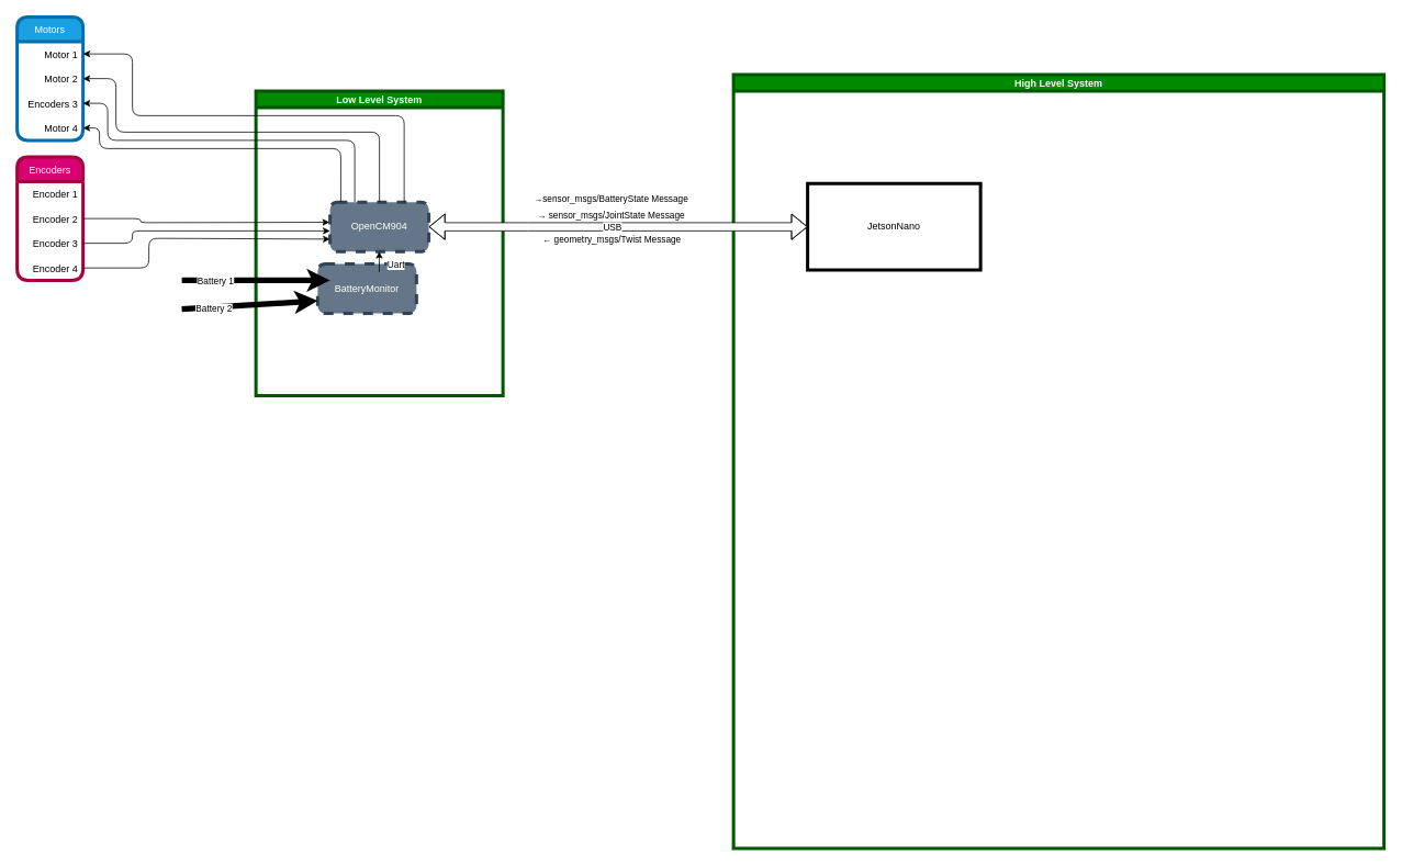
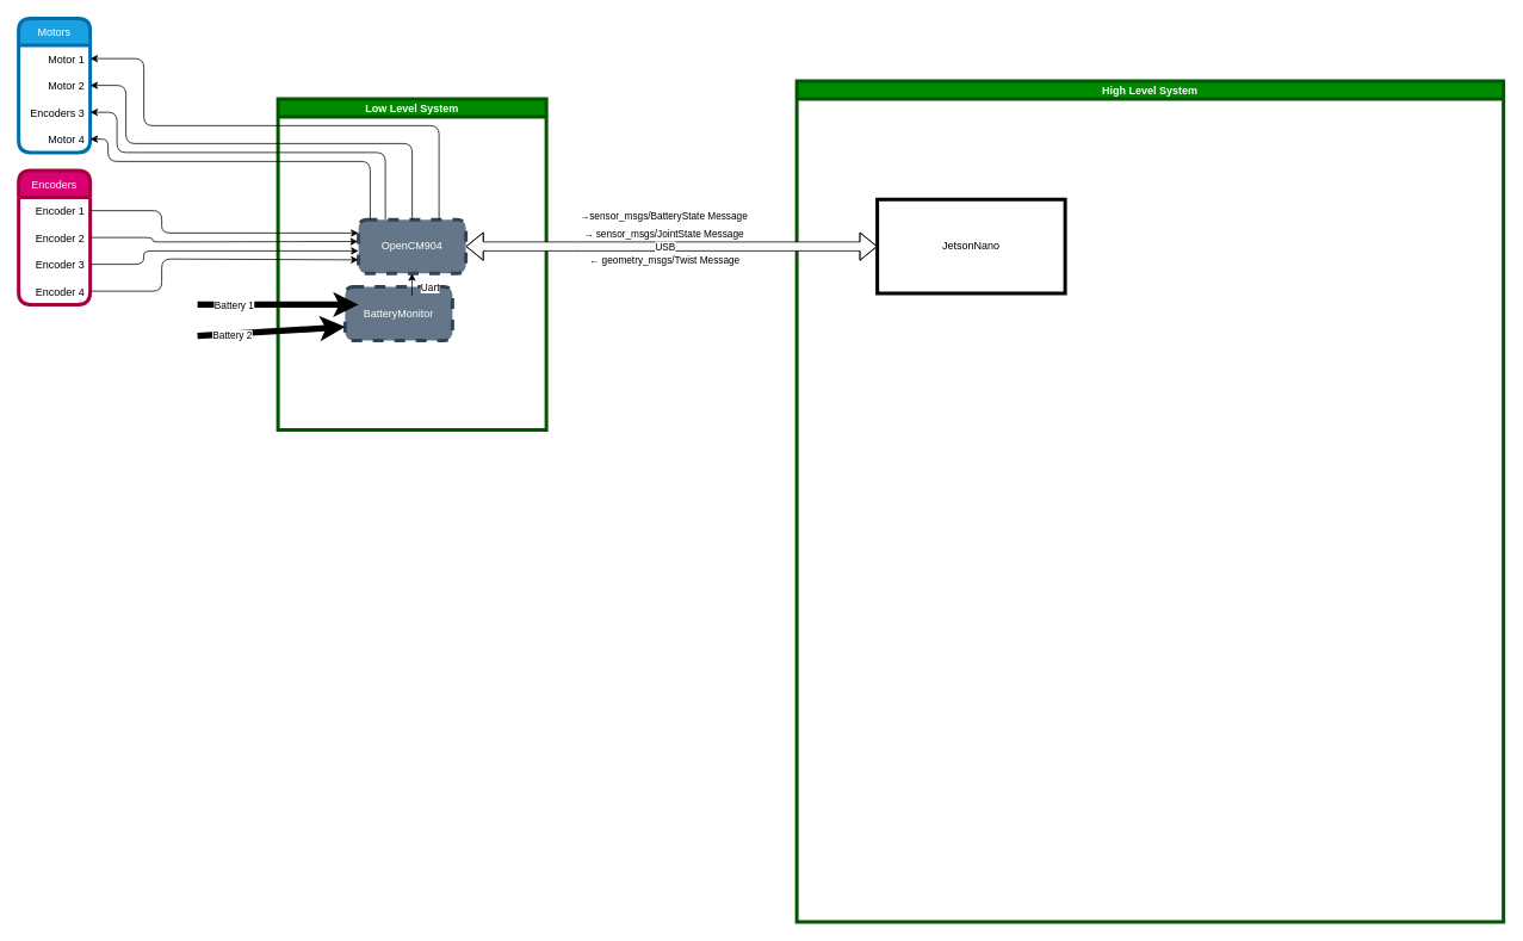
  <mxCell id="0" />
  <mxCell id="1" parent="0" />
  <mxCell id="2" value="Low Level System" style="swimlane;strokeColor=#005700;strokeWidth=4;fillColor=#008a00;fontStyle=1;startSize=20;fontColor=#ffffff;" parent="1" vertex="1"><mxGeometry x="310" y="110" width="300" height="370" as="geometry" /></mxCell>
  <mxCell id="3" value="OpenCM904" style="rounded=1;whiteSpace=wrap;html=1;dashed=1;strokeColor=#314354;strokeWidth=4;fillColor=#647687;fontColor=#ffffff;" parent="2" vertex="1"><mxGeometry x="90" y="135" width="120" height="60" as="geometry" /></mxCell>
  <mxCell id="4" value="BatteryMonitor" style="rounded=1;whiteSpace=wrap;html=1;dashed=1;strokeColor=#314354;strokeWidth=4;fillColor=#647687;fontColor=#ffffff;" parent="2" vertex="1"><mxGeometry x="75" y="210" width="120" height="60" as="geometry" /></mxCell>
  <mxCell id="5" value="" style="endArrow=classic;html=1;strokeWidth=7;entryX=0;entryY=0.75;entryDx=0;entryDy=0;" parent="2" edge="1"><mxGeometry width="50" height="50" relative="1" as="geometry"><mxPoint x="-90" y="230" as="sourcePoint" /><mxPoint x="90" y="230" as="targetPoint" /></mxGeometry></mxCell>
  <mxCell id="6" value="Battery 1" style="edgeLabel;html=1;align=center;verticalAlign=middle;resizable=0;points=[];" parent="5" vertex="1" connectable="0"><mxGeometry x="-0.559" relative="1" as="geometry"><mxPoint as="offset" /></mxGeometry></mxCell>
  <mxCell id="7" style="edgeStyle=none;rounded=1;jumpStyle=none;html=1;entryX=0.5;entryY=1;entryDx=0;entryDy=0;startFill=1;strokeWidth=1;fillColor=#FCFCFC;" parent="2" edge="1"><mxGeometry relative="1" as="geometry"><mxPoint x="149.79" y="220" as="sourcePoint" /><mxPoint x="149.79" y="195" as="targetPoint" /></mxGeometry></mxCell>
  <mxCell id="8" value="Uart" style="edgeLabel;html=1;align=center;verticalAlign=middle;resizable=0;points=[];" parent="7" vertex="1" connectable="0"><mxGeometry x="-0.503" relative="1" as="geometry"><mxPoint x="20" y="-4" as="offset" /></mxGeometry></mxCell>
  <mxCell id="9" value="" style="endArrow=classic;html=1;strokeWidth=7;entryX=0;entryY=0.75;entryDx=0;entryDy=0;" parent="1" target="4" edge="1"><mxGeometry width="50" height="50" relative="1" as="geometry"><mxPoint x="220" y="375" as="sourcePoint" /><mxPoint x="250" y="380" as="targetPoint" /></mxGeometry></mxCell>
  <mxCell id="10" value="Battery 2" style="edgeLabel;html=1;align=center;verticalAlign=middle;resizable=0;points=[];" parent="9" vertex="1" connectable="0"><mxGeometry x="-0.805" y="4" relative="1" as="geometry"><mxPoint x="23" y="4" as="offset" /></mxGeometry></mxCell>
  <mxCell id="11" value="Encoders" style="swimlane;fontStyle=0;childLayout=stackLayout;horizontal=1;startSize=30;horizontalStack=0;resizeParent=1;resizeParentMax=0;resizeLast=0;collapsible=1;marginBottom=0;strokeColor=#A50040;strokeWidth=4;fillColor=#d80073;rounded=1;portConstraintRotation=0;flipV=0;flipH=1;fontColor=#ffffff;" parent="1" vertex="1"><mxGeometry x="20" y="190" width="80" height="150" as="geometry"><mxRectangle x="-30" y="120" width="80" height="30" as="alternateBounds" /></mxGeometry></mxCell>
  <mxCell id="12" value="Encoder 1" style="text;strokeColor=none;fillColor=none;align=right;verticalAlign=middle;spacingLeft=4;spacingRight=4;overflow=hidden;points=[[0,0.5],[1,0.5]];portConstraint=eastwest;rotatable=0;dashed=1;" parent="11" vertex="1"><mxGeometry y="30" width="80" height="30" as="geometry" /></mxCell>
  <mxCell id="13" value="Encoder 2" style="text;strokeColor=none;fillColor=none;align=right;verticalAlign=middle;spacingLeft=4;spacingRight=4;overflow=hidden;points=[[0,0.5],[1,0.5]];portConstraint=eastwest;rotatable=0;dashed=1;" parent="11" vertex="1"><mxGeometry y="60" width="80" height="30" as="geometry" /></mxCell>
  <mxCell id="14" value="Encoder 3" style="text;strokeColor=none;fillColor=none;align=right;verticalAlign=middle;spacingLeft=4;spacingRight=4;overflow=hidden;points=[[0,0.5],[1,0.5]];portConstraint=eastwest;rotatable=0;dashed=1;" parent="11" vertex="1"><mxGeometry y="90" width="80" height="30" as="geometry" /></mxCell>
  <mxCell id="15" value="Encoder 4" style="text;strokeColor=none;fillColor=none;align=right;verticalAlign=middle;spacingLeft=4;spacingRight=4;overflow=hidden;points=[[0,0.5],[1,0.5]];portConstraint=eastwest;rotatable=0;dashed=1;" parent="11" vertex="1"><mxGeometry y="120" width="80" height="30" as="geometry" /></mxCell>
+ <mxCell id="16" style="edgeStyle=none;html=1;entryX=0;entryY=0.25;entryDx=0;entryDy=0;strokeWidth=1;" parent="1" source="12" target="3" edge="1"><mxGeometry relative="1" as="geometry"><Array as="points"><mxPoint x="180" y="235" /><mxPoint x="180" y="260" /></Array></mxGeometry></mxCell>
  <mxCell id="17" style="edgeStyle=none;html=1;strokeWidth=1;exitX=1;exitY=0.5;exitDx=0;exitDy=0;entryX=-0.006;entryY=0.409;entryDx=0;entryDy=0;entryPerimeter=0;" parent="1" source="13" target="3" edge="1"><mxGeometry relative="1" as="geometry"><mxPoint x="110" y="245" as="sourcePoint" /><mxPoint x="400" y="275" as="targetPoint" /><Array as="points"><mxPoint x="170" y="265" /><mxPoint x="170" y="270" /></Array></mxGeometry></mxCell>
  <mxCell id="18" style="edgeStyle=none;html=1;exitX=1;exitY=0.5;exitDx=0;exitDy=0;strokeWidth=1;" parent="1" source="14" edge="1"><mxGeometry relative="1" as="geometry"><mxPoint x="400" y="280" as="targetPoint" /><Array as="points"><mxPoint x="160" y="295" /><mxPoint x="160" y="280" /><mxPoint x="400" y="280" /></Array></mxGeometry></mxCell>
  <mxCell id="19" style="edgeStyle=none;html=1;entryX=0;entryY=0.75;entryDx=0;entryDy=0;strokeWidth=1;" parent="1" source="15" target="3" edge="1"><mxGeometry relative="1" as="geometry"><Array as="points"><mxPoint x="180" y="325" /><mxPoint x="180" y="289" /></Array></mxGeometry></mxCell>
  <mxCell id="20" value="Motors" style="swimlane;fontStyle=0;childLayout=stackLayout;horizontal=1;startSize=30;horizontalStack=0;resizeParent=1;resizeParentMax=0;resizeLast=0;collapsible=1;marginBottom=0;strokeColor=#006EAF;strokeWidth=4;fillColor=#1ba1e2;rounded=1;portConstraintRotation=0;flipV=0;flipH=1;fontColor=#ffffff;" parent="1" vertex="1"><mxGeometry x="20" y="20" width="80" height="150" as="geometry"><mxRectangle x="-30" y="120" width="80" height="30" as="alternateBounds" /></mxGeometry></mxCell>
  <mxCell id="21" value="Motor 1" style="text;strokeColor=none;fillColor=none;align=right;verticalAlign=middle;spacingLeft=4;spacingRight=4;overflow=hidden;points=[[0,0.5],[1,0.5]];portConstraint=eastwest;rotatable=0;dashed=1;" parent="20" vertex="1"><mxGeometry y="30" width="80" height="30" as="geometry" /></mxCell>
  <mxCell id="22" value="Motor 2" style="text;strokeColor=none;fillColor=none;align=right;verticalAlign=middle;spacingLeft=4;spacingRight=4;overflow=hidden;points=[[0,0.5],[1,0.5]];portConstraint=eastwest;rotatable=0;dashed=1;" parent="20" vertex="1"><mxGeometry y="60" width="80" height="30" as="geometry" /></mxCell>
  <mxCell id="23" value="Encoders 3" style="text;strokeColor=none;fillColor=none;align=right;verticalAlign=middle;spacingLeft=4;spacingRight=4;overflow=hidden;points=[[0,0.5],[1,0.5]];portConstraint=eastwest;rotatable=0;dashed=1;" parent="20" vertex="1"><mxGeometry y="90" width="80" height="30" as="geometry" /></mxCell>
  <mxCell id="24" value="Motor 4" style="text;strokeColor=none;fillColor=none;align=right;verticalAlign=middle;spacingLeft=4;spacingRight=4;overflow=hidden;points=[[0,0.5],[1,0.5]];portConstraint=eastwest;rotatable=0;dashed=1;" parent="20" vertex="1"><mxGeometry y="120" width="80" height="30" as="geometry" /></mxCell>
  <mxCell id="25" style="edgeStyle=none;rounded=1;jumpStyle=none;html=1;exitX=0.109;exitY=-0.003;exitDx=0;exitDy=0;entryX=1;entryY=0.5;entryDx=0;entryDy=0;startFill=1;strokeWidth=1;exitPerimeter=0;" parent="1" source="3" target="24" edge="1"><mxGeometry relative="1" as="geometry"><Array as="points"><mxPoint x="413" y="180" /><mxPoint x="120" y="180" /><mxPoint x="120" y="155" /></Array></mxGeometry></mxCell>
  <mxCell id="26" style="edgeStyle=none;rounded=1;jumpStyle=none;html=1;exitX=0.25;exitY=0;exitDx=0;exitDy=0;entryX=1;entryY=0.5;entryDx=0;entryDy=0;startFill=1;strokeWidth=1;" parent="1" source="3" target="23" edge="1"><mxGeometry relative="1" as="geometry"><Array as="points"><mxPoint x="430" y="170" /><mxPoint x="130" y="170" /><mxPoint x="130" y="125" /></Array></mxGeometry></mxCell>
  <mxCell id="27" style="edgeStyle=none;rounded=1;jumpStyle=none;html=1;exitX=0.5;exitY=0;exitDx=0;exitDy=0;startFill=1;strokeWidth=1;" parent="1" source="3" edge="1"><mxGeometry relative="1" as="geometry"><mxPoint x="100" y="95" as="targetPoint" /><Array as="points"><mxPoint x="460" y="160" /><mxPoint x="140" y="160" /><mxPoint x="140" y="95" /></Array></mxGeometry></mxCell>
  <mxCell id="28" style="edgeStyle=none;rounded=1;jumpStyle=none;html=1;exitX=0.75;exitY=0;exitDx=0;exitDy=0;entryX=1;entryY=0.5;entryDx=0;entryDy=0;startFill=1;strokeWidth=1;" parent="1" source="3" target="21" edge="1"><mxGeometry relative="1" as="geometry"><Array as="points"><mxPoint x="490" y="140" /><mxPoint x="160" y="140" /><mxPoint x="160" y="65" /></Array></mxGeometry></mxCell>
  <mxCell id="29" value="High Level System" style="swimlane;strokeColor=#005700;strokeWidth=4;fillColor=#008a00;fontStyle=1;startSize=20;fontColor=#ffffff;" parent="1" vertex="1"><mxGeometry x="890" y="90" width="790" height="940" as="geometry" /></mxCell>
  <mxCell id="30" value="JetsonNano" style="rounded=0;whiteSpace=wrap;html=1;strokeWidth=4;" parent="29" vertex="1"><mxGeometry x="90" y="132.5" width="210" height="105" as="geometry" /></mxCell>
  <mxCell id="31" value="" style="shape=flexArrow;endArrow=classic;startArrow=classic;html=1;rounded=1;strokeWidth=1;jumpStyle=none;exitX=1;exitY=0.5;exitDx=0;exitDy=0;fillColor=#FCFCFC;" parent="1" source="3" target="30" edge="1"><mxGeometry width="100" height="100" relative="1" as="geometry"><mxPoint x="620" y="340" as="sourcePoint" /><mxPoint x="810" y="275" as="targetPoint" /><Array as="points"><mxPoint x="640" y="275" /></Array></mxGeometry></mxCell>
  <mxCell id="32" value="USB" style="edgeLabel;html=1;align=center;verticalAlign=middle;resizable=0;points=[];" parent="31" vertex="1" connectable="0"><mxGeometry x="-0.033" relative="1" as="geometry"><mxPoint as="offset" /></mxGeometry></mxCell>
  <mxCell id="33" value="→ sensor_msgs/JointState Message" style="edgeLabel;html=1;align=center;verticalAlign=middle;resizable=0;points=[];" parent="31" vertex="1" connectable="0"><mxGeometry x="-0.334" relative="1" as="geometry"><mxPoint x="67" y="-15" as="offset" /></mxGeometry></mxCell>
  <mxCell id="34" value="→sensor_msgs/BatteryState Message" style="edgeLabel;html=1;align=center;verticalAlign=middle;resizable=0;points=[];" parent="31" vertex="1" connectable="0"><mxGeometry x="-0.263" y="3" relative="1" as="geometry"><mxPoint x="50" y="-32" as="offset" /></mxGeometry></mxCell>
  <mxCell id="35" value="← geometry_msgs/Twist Message" style="edgeLabel;html=1;align=center;verticalAlign=middle;resizable=0;points=[];" parent="31" vertex="1" connectable="0"><mxGeometry x="-0.271" y="1" relative="1" as="geometry"><mxPoint x="53" y="16" as="offset" /></mxGeometry></mxCell>
